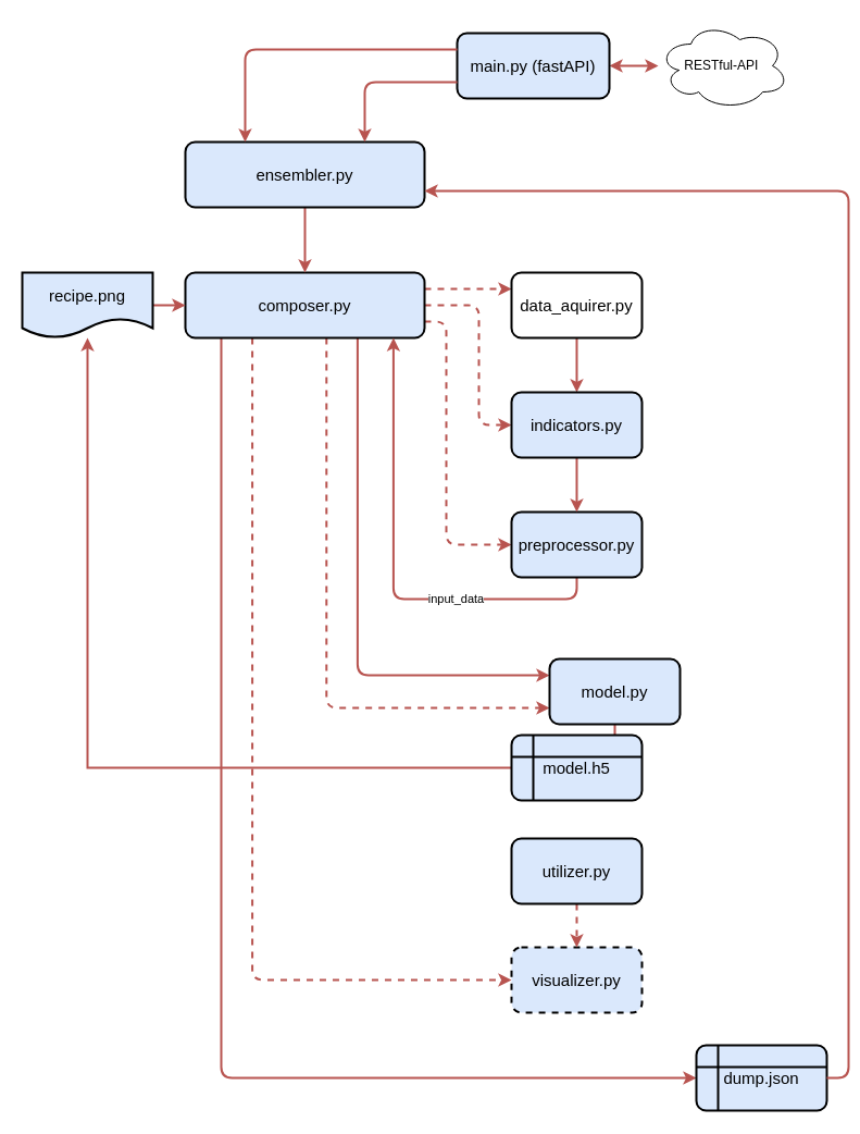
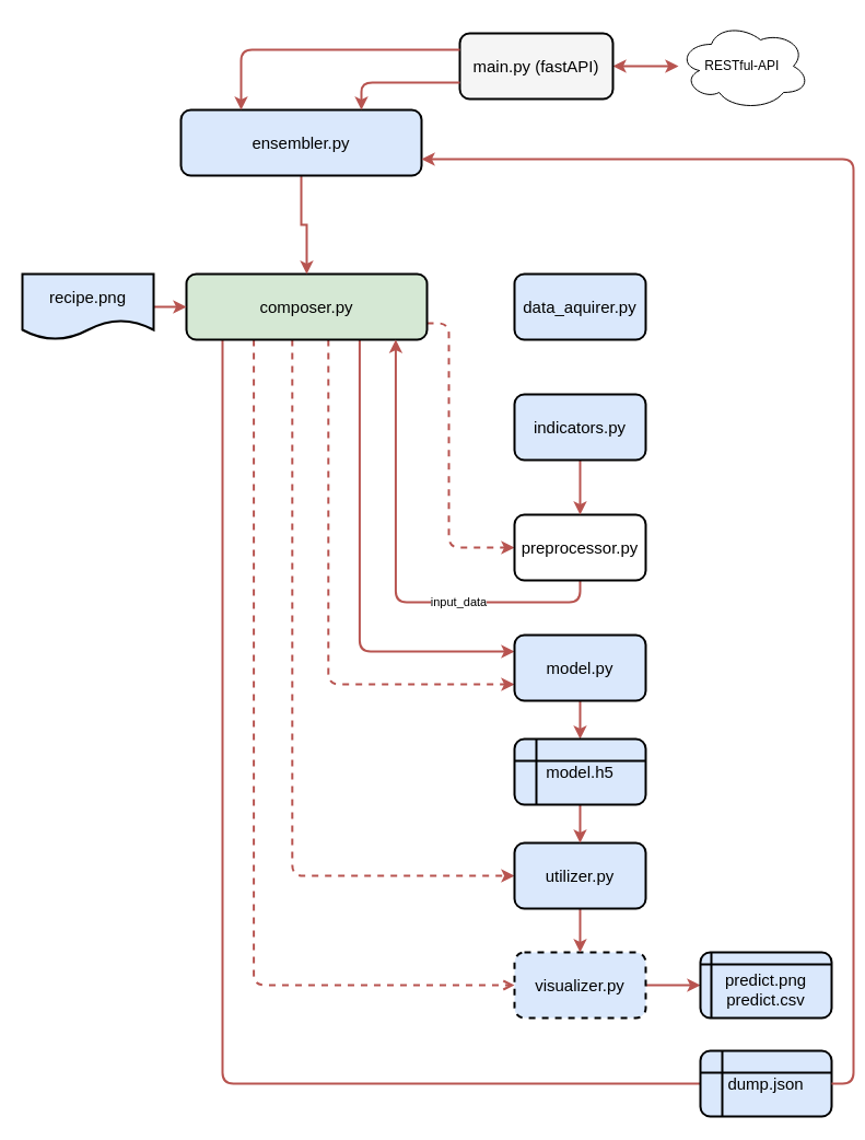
  <mxCell id="0" />
  <mxCell id="1" parent="0" />
- <mxCell id="2" style="edgeStyle=orthogonalEdgeStyle;rounded=1;orthogonalLoop=1;jettySize=auto;html=1;exitX=1;exitY=0.25;exitDx=0;exitDy=0;entryX=0;entryY=0.25;entryDx=0;entryDy=0;dashed=1;fillColor=#f8cecc;strokeColor=#b85450;strokeWidth=2;" parent="1" source="10" target="12" edge="1"><mxGeometry relative="1" as="geometry" /></mxCell>
- <mxCell id="3" style="edgeStyle=orthogonalEdgeStyle;rounded=1;orthogonalLoop=1;jettySize=auto;html=1;exitX=1;exitY=0.5;exitDx=0;exitDy=0;entryX=0;entryY=0.5;entryDx=0;entryDy=0;dashed=1;fillColor=#f8cecc;strokeColor=#b85450;strokeWidth=2;" parent="1" source="10" target="17" edge="1"><mxGeometry relative="1" as="geometry"><Array as="points"><mxPoint x="440" y="280" /><mxPoint x="440" y="390" /></Array></mxGeometry></mxCell>
  <mxCell id="4" style="edgeStyle=orthogonalEdgeStyle;rounded=1;orthogonalLoop=1;jettySize=auto;html=1;exitX=1;exitY=0.75;exitDx=0;exitDy=0;entryX=0;entryY=0.5;entryDx=0;entryDy=0;dashed=1;fillColor=#f8cecc;strokeColor=#b85450;strokeWidth=2;" parent="1" source="10" target="15" edge="1"><mxGeometry relative="1" as="geometry"><Array as="points"><mxPoint x="410" y="295" /><mxPoint x="410" y="500" /></Array></mxGeometry></mxCell>
  <mxCell id="5" style="edgeStyle=orthogonalEdgeStyle;html=1;exitX=0.72;exitY=1;exitDx=0;exitDy=0;entryX=0;entryY=0.25;entryDx=0;entryDy=0;startArrow=none;startFill=0;fillColor=#f8cecc;strokeColor=#B85450;strokeWidth=2;exitPerimeter=0;" parent="1" source="10" target="21" edge="1"><mxGeometry relative="1" as="geometry" /></mxCell>
  <mxCell id="6" style="edgeStyle=orthogonalEdgeStyle;html=1;exitX=0.59;exitY=1;exitDx=0;exitDy=0;entryX=0;entryY=0.75;entryDx=0;entryDy=0;startArrow=none;startFill=0;dashed=1;fillColor=#f8cecc;strokeColor=#b85450;strokeWidth=2;exitPerimeter=0;" parent="1" source="10" target="21" edge="1"><mxGeometry relative="1" as="geometry" /></mxCell>
- <mxCell id="8" style="edgeStyle=orthogonalEdgeStyle;rounded=1;orthogonalLoop=1;jettySize=auto;html=1;exitX=0.28;exitY=1;exitDx=0;exitDy=0;exitPerimeter=0;entryX=0;entryY=0.5;entryDx=0;entryDy=0;dashed=1;strokeWidth=2;fillColor=#f8cecc;strokeColor=#b85450;" parent="1" source="10" target="19" edge="1"><mxGeometry relative="1" as="geometry" /></mxCell>
- <mxCell id="9" style="edgeStyle=orthogonalEdgeStyle;rounded=1;orthogonalLoop=1;jettySize=auto;html=1;exitX=0.15;exitY=1;exitDx=0;exitDy=0;exitPerimeter=0;entryX=0;entryY=0.5;entryDx=0;entryDy=0;strokeWidth=2;fillColor=#f8cecc;strokeColor=#b85450;" parent="1" source="10" target="31" edge="1"><mxGeometry relative="1" as="geometry" /></mxCell>
- <mxCell id="10" value="&lt;font style=&quot;font-size: 15px;&quot;&gt;composer.py&lt;/font&gt;" style="rounded=1;whiteSpace=wrap;html=1;verticalAlign=middle;align=center;strokeWidth=2;fillColor=#dae8fc;strokeColor=#000000;points=[[0,0.25,0,0,0],[0,0.5,0,0,0],[0,0.75,0,0,0],[0.15,1,0,0,0],[0.25,0,0,0,0],[0.28,1,0,0,0],[0.44,1,0,0,0],[0.5,0,0,0,0],[0.59,1,0,0,0],[0.72,1,0,0,0],[0.75,0,0,0,0],[0.87,1,0,0,0],[1,0.25,0,0,0],[1,0.5,0,0,0],[1,0.75,0,0,0]];" parent="1" vertex="1"><mxGeometry x="170" y="250" width="220" height="60" as="geometry" /></mxCell>
- <mxCell id="11" value="" style="edgeStyle=none;html=1;fillColor=#f8cecc;strokeColor=#b85450;strokeWidth=2;" parent="1" source="12" target="17" edge="1"><mxGeometry relative="1" as="geometry" /></mxCell>
- <mxCell id="12" value="&lt;font style=&quot;font-size: 15px;&quot;&gt;data_aquirer.py&lt;/font&gt;" style="rounded=1;whiteSpace=wrap;html=1;strokeWidth=2;fillColor=#ffffff;strokeColor=#000000;" parent="1" vertex="1"><mxGeometry x="470" y="250" width="120" height="60" as="geometry" /></mxCell>
+ <mxCell id="7" style="edgeStyle=orthogonalEdgeStyle;rounded=1;orthogonalLoop=1;jettySize=auto;html=1;exitX=0.44;exitY=1;exitDx=0;exitDy=0;exitPerimeter=0;entryX=0;entryY=0.5;entryDx=0;entryDy=0;dashed=1;fillColor=#f8cecc;strokeColor=#b85450;strokeWidth=2;" parent="1" source="10" target="23" edge="1"><mxGeometry relative="1" as="geometry" /></mxCell>
+ <mxCell id="8" style="edgeStyle=orthogonalEdgeStyle;rounded=1;orthogonalLoop=1;jettySize=auto;html=1;exitX=0.28;exitY=1;exitDx=0;exitDy=0;exitPerimeter=0;entryX=0;entryY=0.5;entryDx=0;entryDy=0;dashed=1;strokeWidth=2;fillColor=#f8cecc;strokeColor=#b85450;endArrow=open;" parent="1" source="10" target="19" edge="1"><mxGeometry relative="1" as="geometry" /></mxCell>
+ <mxCell id="9" style="edgeStyle=orthogonalEdgeStyle;rounded=1;orthogonalLoop=1;jettySize=auto;html=1;exitX=0.15;exitY=1;exitDx=0;exitDy=0;exitPerimeter=0;entryX=0;entryY=0.5;entryDx=0;entryDy=0;strokeWidth=2;fillColor=#f8cecc;strokeColor=#b85450;endArrow=none;" parent="1" source="10" target="31" edge="1"><mxGeometry relative="1" as="geometry" /></mxCell>
+ <mxCell id="10" value="&lt;font style=&quot;font-size: 15px;&quot;&gt;composer.py&lt;/font&gt;" style="rounded=1;whiteSpace=wrap;html=1;verticalAlign=middle;align=center;strokeWidth=2;fillColor=#d5e8d4;strokeColor=#000000;points=[[0,0.25,0,0,0],[0,0.5,0,0,0],[0,0.75,0,0,0],[0.15,1,0,0,0],[0.25,0,0,0,0],[0.28,1,0,0,0],[0.44,1,0,0,0],[0.5,0,0,0,0],[0.59,1,0,0,0],[0.72,1,0,0,0],[0.75,0,0,0,0],[0.87,1,0,0,0],[1,0.25,0,0,0],[1,0.5,0,0,0],[1,0.75,0,0,0]];" parent="1" vertex="1"><mxGeometry x="170" y="250" width="220" height="60" as="geometry" /></mxCell>
+ <mxCell id="12" value="&lt;font style=&quot;font-size: 15px;&quot;&gt;data_aquirer.py&lt;/font&gt;" style="rounded=1;whiteSpace=wrap;html=1;strokeWidth=2;fillColor=#dae8fc;strokeColor=#000000;" parent="1" vertex="1"><mxGeometry x="470" y="250" width="120" height="60" as="geometry" /></mxCell>
  <mxCell id="13" style="edgeStyle=orthogonalEdgeStyle;rounded=1;orthogonalLoop=1;jettySize=auto;html=1;exitX=0.5;exitY=1;exitDx=0;exitDy=0;entryX=0.87;entryY=1;entryDx=0;entryDy=0;fillColor=#f8cecc;strokeColor=#b85450;strokeWidth=2;entryPerimeter=0;" parent="1" source="15" target="10" edge="1"><mxGeometry relative="1" as="geometry" /></mxCell>
  <mxCell id="14" value="input_data" style="edgeLabel;html=1;align=center;verticalAlign=middle;resizable=0;points=[];" parent="13" vertex="1" connectable="0"><mxGeometry x="-0.386" y="-1" relative="1" as="geometry"><mxPoint as="offset" /></mxGeometry></mxCell>
- <mxCell id="15" value="&lt;font style=&quot;font-size: 15px;&quot;&gt;preprocessor.py&lt;/font&gt;" style="rounded=1;whiteSpace=wrap;html=1;strokeWidth=2;fillColor=#dae8fc;strokeColor=#000000;" parent="1" vertex="1"><mxGeometry x="470" y="470" width="120" height="60" as="geometry" /></mxCell>
+ <mxCell id="15" value="&lt;font style=&quot;font-size: 15px;&quot;&gt;preprocessor.py&lt;/font&gt;" style="rounded=1;whiteSpace=wrap;html=1;strokeWidth=2;fillColor=#ffffff;strokeColor=#000000;" parent="1" vertex="1"><mxGeometry x="470" y="470" width="120" height="60" as="geometry" /></mxCell>
  <mxCell id="16" value="" style="edgeStyle=none;html=1;fillColor=#f8cecc;strokeColor=#b85450;strokeWidth=2;" parent="1" source="17" target="15" edge="1"><mxGeometry relative="1" as="geometry" /></mxCell>
  <mxCell id="17" value="&lt;font style=&quot;font-size: 15px;&quot;&gt;indicators.py&lt;/font&gt;" style="rounded=1;whiteSpace=wrap;html=1;strokeWidth=2;fillColor=#dae8fc;strokeColor=#000000;" parent="1" vertex="1"><mxGeometry x="470" y="360" width="120" height="60" as="geometry" /></mxCell>
+ <mxCell id="18" style="edgeStyle=orthogonalEdgeStyle;rounded=0;orthogonalLoop=1;jettySize=auto;html=1;exitX=1;exitY=0.5;exitDx=0;exitDy=0;entryX=0;entryY=0.5;entryDx=0;entryDy=0;strokeWidth=2;strokeColor=#B85450;" parent="1" source="19" target="28" edge="1"><mxGeometry relative="1" as="geometry" /></mxCell>
  <mxCell id="19" value="&lt;font style=&quot;font-size: 15px;&quot;&gt;visualizer.py&lt;/font&gt;" style="rounded=1;whiteSpace=wrap;html=1;verticalAlign=middle;align=center;strokeWidth=2;fillColor=#dae8fc;strokeColor=#000000;dashed=1;" parent="1" vertex="1"><mxGeometry x="470" y="870" width="120" height="60" as="geometry" /></mxCell>
  <mxCell id="20" value="" style="edgeStyle=orthogonalEdgeStyle;rounded=0;orthogonalLoop=1;jettySize=auto;html=1;strokeWidth=2;fillColor=#ffcccc;strokeColor=#B85450;" parent="1" source="21" target="27" edge="1"><mxGeometry relative="1" as="geometry" /></mxCell>
- <mxCell id="21" value="&lt;font style=&quot;font-size: 15px;&quot;&gt;model.py&lt;/font&gt;" style="rounded=1;whiteSpace=wrap;html=1;verticalAlign=middle;align=center;strokeWidth=2;fillColor=#dae8fc;strokeColor=#000000;" parent="1" vertex="1"><mxGeometry x="505" y="605" width="120" height="60" as="geometry" /></mxCell>
- <mxCell id="22" value="" style="edgeStyle=orthogonalEdgeStyle;rounded=0;orthogonalLoop=1;jettySize=auto;html=1;strokeColor=#B85450;strokeWidth=2;dashed=1;" parent="1" source="23" target="19" edge="1"><mxGeometry relative="1" as="geometry" /></mxCell>
+ <mxCell id="21" value="&lt;font style=&quot;font-size: 15px;&quot;&gt;model.py&lt;/font&gt;" style="rounded=1;whiteSpace=wrap;html=1;verticalAlign=middle;align=center;strokeWidth=2;fillColor=#dae8fc;strokeColor=#000000;" parent="1" vertex="1"><mxGeometry x="470" y="580" width="120" height="60" as="geometry" /></mxCell>
+ <mxCell id="22" value="" style="edgeStyle=orthogonalEdgeStyle;rounded=0;orthogonalLoop=1;jettySize=auto;html=1;strokeColor=#B85450;strokeWidth=2;" parent="1" source="23" target="19" edge="1"><mxGeometry relative="1" as="geometry" /></mxCell>
  <mxCell id="23" value="&lt;font style=&quot;font-size: 15px;&quot;&gt;utilizer.py&lt;/font&gt;" style="rounded=1;whiteSpace=wrap;html=1;verticalAlign=middle;align=center;strokeWidth=2;fillColor=#dae8fc;strokeColor=#000000;" parent="1" vertex="1"><mxGeometry x="470" y="770" width="120" height="60" as="geometry" /></mxCell>
  <mxCell id="24" value="" style="edgeStyle=orthogonalEdgeStyle;rounded=0;orthogonalLoop=1;jettySize=auto;html=1;fillColor=#f8cecc;strokeColor=#b85450;strokeWidth=2;" parent="1" source="25" target="10" edge="1"><mxGeometry relative="1" as="geometry" /></mxCell>
  <mxCell id="25" value="&lt;font style=&quot;font-size: 15px;&quot;&gt;recipe.png&lt;/font&gt;" style="shape=document;whiteSpace=wrap;html=1;boundedLbl=1;strokeWidth=2;fillColor=#dae8fc;strokeColor=#000000;" parent="1" vertex="1"><mxGeometry x="20" y="250" width="120" height="60" as="geometry" /></mxCell>
- <mxCell id="26" value="" style="edgeStyle=orthogonalEdgeStyle;rounded=0;orthogonalLoop=1;jettySize=auto;html=1;strokeColor=#B85450;strokeWidth=2;" parent="1" source="27" target="25" edge="1"><mxGeometry relative="1" as="geometry" /></mxCell>
+ <mxCell id="26" value="" style="edgeStyle=orthogonalEdgeStyle;rounded=0;orthogonalLoop=1;jettySize=auto;html=1;strokeColor=#B85450;strokeWidth=2;" parent="1" source="27" target="23" edge="1"><mxGeometry relative="1" as="geometry" /></mxCell>
  <mxCell id="27" value="&lt;font style=&quot;font-size: 15px;&quot;&gt;model.h5&lt;/font&gt;" style="shape=internalStorage;whiteSpace=wrap;html=1;backgroundOutline=1;rounded=1;strokeWidth=2;fillColor=#dae8fc;strokeColor=#000000;" parent="1" vertex="1"><mxGeometry x="470" y="675" width="120" height="60" as="geometry" /></mxCell>
+ <mxCell id="28" value="&lt;font style=&quot;font-size: 15px;&quot;&gt;predict.png&lt;br&gt;predict.csv&lt;/font&gt;" style="shape=internalStorage;whiteSpace=wrap;html=1;backgroundOutline=1;dx=10;dy=11;spacingTop=8;rounded=1;strokeWidth=2;fillColor=#dae8fc;strokeColor=#000000;" parent="1" vertex="1"><mxGeometry x="640" y="870" width="120" height="60" as="geometry" /></mxCell>
  <mxCell id="29" value="" style="edgeStyle=orthogonalEdgeStyle;rounded=0;orthogonalLoop=1;jettySize=auto;html=1;fillColor=#f8cecc;strokeColor=#b85450;strokeWidth=2;" parent="1" source="30" target="10" edge="1"><mxGeometry relative="1" as="geometry" /></mxCell>
- <mxCell id="30" value="&lt;font style=&quot;font-size: 15px;&quot;&gt;ensembler.py&lt;/font&gt;" style="rounded=1;whiteSpace=wrap;html=1;verticalAlign=middle;align=center;strokeWidth=2;fillColor=#dae8fc;strokeColor=#000000;points=[[0,0.25,0,0,0],[0,0.5,0,0,0],[0,0.75,0,0,0],[0.15,1,0,0,0],[0.25,0,0,0,0],[0.28,1,0,0,0],[0.44,1,0,0,0],[0.5,0,0,0,0],[0.59,1,0,0,0],[0.72,1,0,0,0],[0.75,0,0,0,0],[0.87,1,0,0,0],[1,0.25,0,0,0],[1,0.5,0,0,0],[1,0.75,0,0,0]];" parent="1" vertex="1"><mxGeometry x="170" y="130" width="220" height="60" as="geometry" /></mxCell>
+ <mxCell id="30" value="&lt;font style=&quot;font-size: 15px;&quot;&gt;ensembler.py&lt;/font&gt;" style="rounded=1;whiteSpace=wrap;html=1;verticalAlign=middle;align=center;strokeWidth=2;fillColor=#dae8fc;strokeColor=#000000;points=[[0,0.25,0,0,0],[0,0.5,0,0,0],[0,0.75,0,0,0],[0.15,1,0,0,0],[0.25,0,0,0,0],[0.28,1,0,0,0],[0.44,1,0,0,0],[0.5,0,0,0,0],[0.59,1,0,0,0],[0.72,1,0,0,0],[0.75,0,0,0,0],[0.87,1,0,0,0],[1,0.25,0,0,0],[1,0.5,0,0,0],[1,0.75,0,0,0]];" parent="1" vertex="1"><mxGeometry x="165" y="100" width="220" height="60" as="geometry" /></mxCell>
  <mxCell id="31" value="&lt;font style=&quot;font-size: 15px;&quot;&gt;dump.json&lt;/font&gt;" style="shape=internalStorage;whiteSpace=wrap;html=1;backgroundOutline=1;rounded=1;strokeWidth=2;fillColor=#dae8fc;strokeColor=#000000;" parent="1" vertex="1"><mxGeometry x="640" y="960" width="120" height="60" as="geometry" /></mxCell>
  <mxCell id="32" style="edgeStyle=orthogonalEdgeStyle;rounded=1;orthogonalLoop=1;jettySize=auto;html=1;exitX=1;exitY=0.5;exitDx=0;exitDy=0;entryX=1;entryY=0.75;entryDx=0;entryDy=0;entryPerimeter=0;strokeWidth=2;fillColor=#f8cecc;strokeColor=#b85450;" parent="1" source="31" target="30" edge="1"><mxGeometry relative="1" as="geometry" /></mxCell>
  <mxCell id="33" value="" style="edgeStyle=orthogonalEdgeStyle;rounded=0;orthogonalLoop=1;jettySize=auto;html=1;startArrow=classic;startFill=1;fillColor=#f8cecc;strokeColor=#b85450;strokeWidth=2;" parent="1" source="34" target="35" edge="1"><mxGeometry relative="1" as="geometry" /></mxCell>
- <mxCell id="34" value="&lt;font style=&quot;font-size: 15px;&quot;&gt;main.py (fastAPI)&lt;/font&gt;" style="rounded=1;whiteSpace=wrap;html=1;verticalAlign=middle;align=center;strokeWidth=2;fillColor=#dae8fc;strokeColor=#000000;points=[[0,0.25,0,0,0],[0,0.5,0,0,0],[0,0.75,0,0,0],[0.15,1,0,0,0],[0.25,0,0,0,0],[0.28,1,0,0,0],[0.44,1,0,0,0],[0.5,0,0,0,0],[0.59,1,0,0,0],[0.72,1,0,0,0],[0.75,0,0,0,0],[0.87,1,0,0,0],[1,0.25,0,0,0],[1,0.5,0,0,0],[1,0.75,0,0,0]];" parent="1" vertex="1"><mxGeometry x="420" y="30" width="140" height="60" as="geometry" /></mxCell>
- <mxCell id="35" value="RESTful-API&amp;nbsp;" style="ellipse;shape=cloud;whiteSpace=wrap;html=1;" parent="1" vertex="1"><mxGeometry x="605" y="20" width="120" height="80" as="geometry" /></mxCell>
+ <mxCell id="34" value="&lt;font style=&quot;font-size: 15px;&quot;&gt;main.py (fastAPI)&lt;/font&gt;" style="rounded=1;whiteSpace=wrap;html=1;verticalAlign=middle;align=center;strokeWidth=2;fillColor=#f5f5f5;strokeColor=#000000;points=[[0,0.25,0,0,0],[0,0.5,0,0,0],[0,0.75,0,0,0],[0.15,1,0,0,0],[0.25,0,0,0,0],[0.28,1,0,0,0],[0.44,1,0,0,0],[0.5,0,0,0,0],[0.59,1,0,0,0],[0.72,1,0,0,0],[0.75,0,0,0,0],[0.87,1,0,0,0],[1,0.25,0,0,0],[1,0.5,0,0,0],[1,0.75,0,0,0]];" parent="1" vertex="1"><mxGeometry x="420" y="30" width="140" height="60" as="geometry" /></mxCell>
+ <mxCell id="35" value="RESTful-API&amp;nbsp;" style="ellipse;shape=cloud;whiteSpace=wrap;html=1;" parent="1" vertex="1"><mxGeometry x="620" y="20" width="120" height="80" as="geometry" /></mxCell>
  <mxCell id="36" style="edgeStyle=orthogonalEdgeStyle;rounded=1;orthogonalLoop=1;jettySize=auto;html=1;exitX=0;exitY=0.75;exitDx=0;exitDy=0;exitPerimeter=0;entryX=0.75;entryY=0;entryDx=0;entryDy=0;entryPerimeter=0;strokeWidth=2;fillColor=#f8cecc;strokeColor=#b85450;" parent="1" source="34" target="30" edge="1"><mxGeometry relative="1" as="geometry" /></mxCell>
  <mxCell id="37" style="edgeStyle=orthogonalEdgeStyle;rounded=1;orthogonalLoop=1;jettySize=auto;html=1;exitX=0;exitY=0.25;exitDx=0;exitDy=0;exitPerimeter=0;entryX=0.25;entryY=0;entryDx=0;entryDy=0;entryPerimeter=0;strokeWidth=2;fillColor=#f8cecc;strokeColor=#b85450;" parent="1" source="34" target="30" edge="1"><mxGeometry relative="1" as="geometry" /></mxCell>
